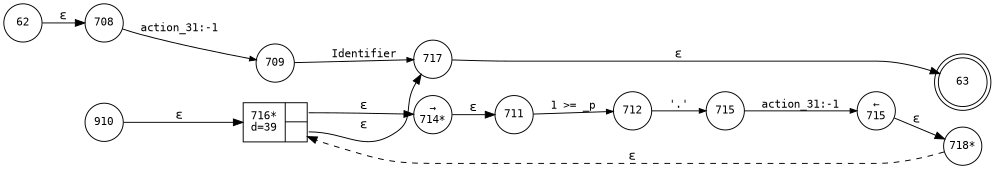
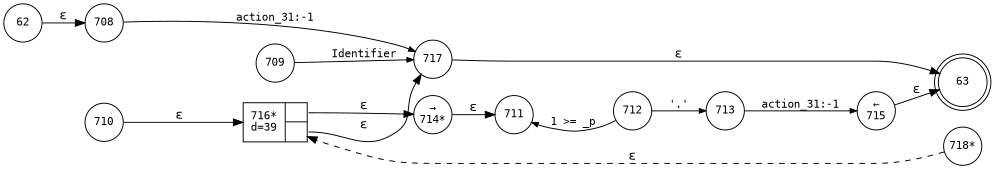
  digraph {
    fontname="DejaVu Sans Mono"
    rankdir=LR
    node [fixedsize=true fontname="DejaVu Sans Mono" fontsize=11 shape=circle peripheries=1]
    edge [fontname="DejaVu Sans Mono"]
    n1 [label=63 shape=doublecircle width=.6 peripheries=""]
    n2 [label=708 width=.55]
    n3 [label=709 width=.55]
    n4 [label=717 width=.55]
-   n5 [label=910 width=.55]
+   n5 [label=710 width=.55]
    n6 [fixedsize=false label="{716*\nd=39|{<p0>|<p1>}}" shape=record]
    n7 [label="&rarr;\n714*" width=.55]
    n8 [label=711 width=.55]
    n9 [label=712 width=.55]
-   n10 [label=715 width=.55]
+   n10 [label=713 width=.55]
    n11 [label="&larr;\n715" width=.55]
    n12 [label="718*" width=.55]
    n13 [label=62 width=.55]
-   n2 -> n3 [arrowhead=normal arrowsize=.7 fontsize=11 label="action_31:-1"]
+   n2 -> n4 [arrowhead=normal arrowsize=.7 fontsize=11 label="action_31:-1"]
    n3 -> n4 [arrowhead=normal arrowsize=.7 fontsize=11 label=Identifier]
    n4 -> n1 [label="&epsilon;"]
    n5 -> n6 [label="&epsilon;"]
    n6 -> n4 [label="&epsilon;" tailport=p1]
    n6 -> n7 [label="&epsilon;" tailport=p0]
    n7 -> n8 [label="&epsilon;"]
-   n8 -> n9 [arrowhead=normal arrowsize=.7 fontsize=11 label="1 >= _p"]
+   n9 -> n8 [arrowhead=normal arrowsize=.7 fontsize=11 label="1 >= _p"]
    n9 -> n10 [arrowhead=normal arrowsize=.7 fontsize=11 label="'.'"]
    n10 -> n11 [arrowhead=normal arrowsize=.7 fontsize=11 label="action_31:-1"]
-   n11 -> n12 [label="&epsilon;"]
+   n11 -> n1 [label="&epsilon;"]
    n12 -> n6 [label="&epsilon;" style=dashed]
    n13 -> n2 [label="&epsilon;"]
  }
